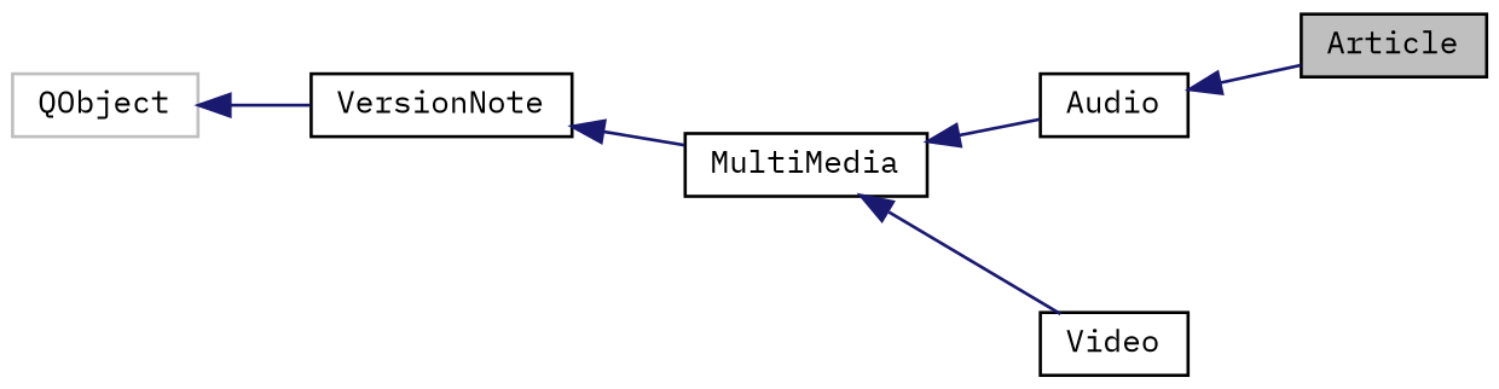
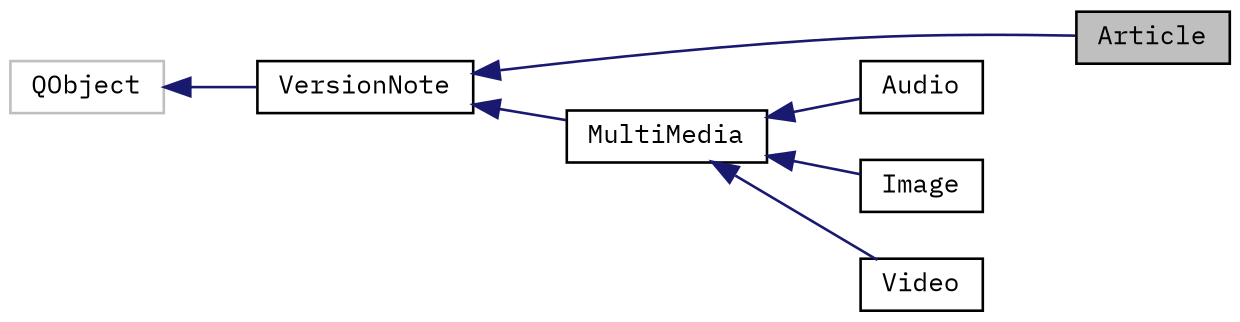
  digraph {
    fontname="IBM Plex Mono"
    rankdir=LR
    node [color=black fillcolor=white fontname="IBM Plex Mono" fontsize=10 shape=record style=filled]
    edge [color=midnightblue dir=back fontname="IBM Plex Mono" fontsize=10 labelfontname=Helvetica labelfontsize=10 style=solid]
    n1 [fillcolor=grey75 fontcolor=black height=0.2 label=Article width=0.4]
    n2 [height=0.2 label=MultiMedia width=0.4]
    n3 [height=0.2 label=Audio width=0.4]
+   n4 [height=0.2 label=Image width=0.4]
    n5 [height=0.2 label=Video width=0.4]
    n6 [height=0.2 label=VersionNote width=0.4]
    n7 [color=grey75 height=0.2 label=QObject width=0.4]
    n2 -> n3
+   n2 -> n4
    n2 -> n5
-   n3 -> n1
+   n6 -> n1
    n6 -> n2
    n7 -> n6
  }
